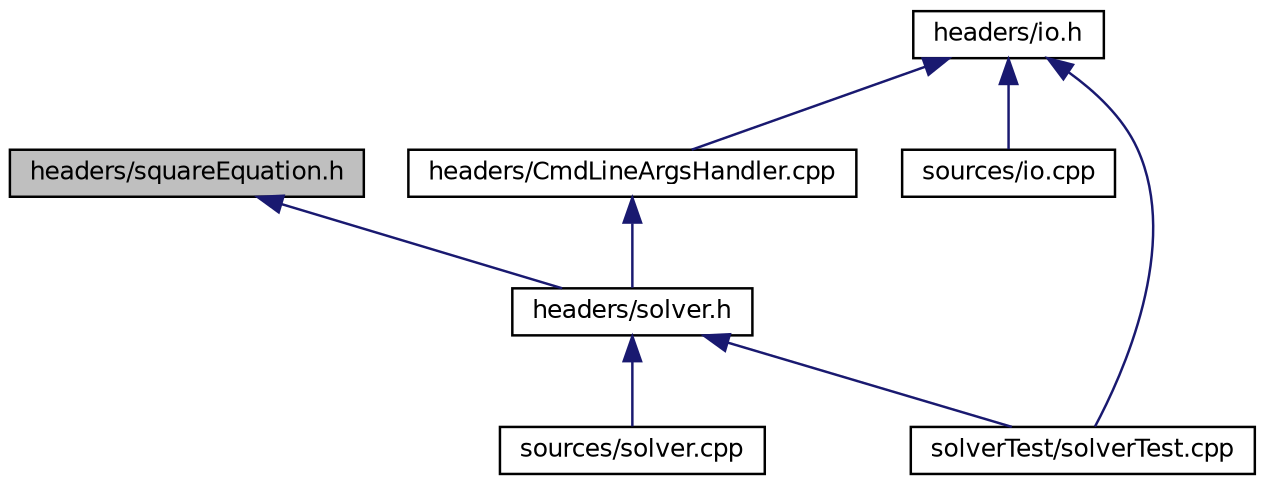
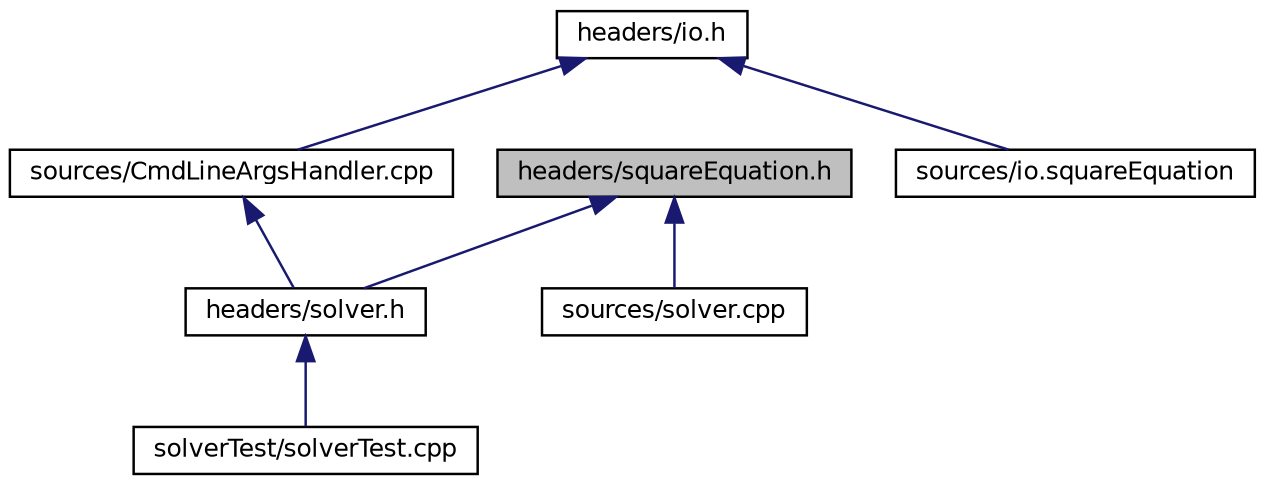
  digraph {
    node [color=black fillcolor=white fontname=Helvetica fontsize=10 shape=record style=filled]
    edge [color=midnightblue dir=back fontname=Helvetica fontsize=10 labelfontname=Helvetica labelfontsize=10 style=solid]
    n1 [fillcolor=grey75 fontcolor=black height=0.2 label="headers/squareEquation.h" width=0.4]
    n2 [height=0.2 label="headers/solver.h" width=0.4]
    n3 [height=0.2 label="headers/io.h" width=0.4]
-   n4 [height=0.2 label="headers/CmdLineArgsHandler.cpp" width=0.4]
-   n5 [height=0.2 label="sources/io.cpp" width=0.4]
+   n4 [height=0.2 label="sources/CmdLineArgsHandler.cpp" width=0.4]
+   n5 [height=0.2 label="sources/io.squareEquation" width=0.4]
    n6 [height=0.2 label="solverTest/solverTest.cpp" width=0.4]
    n7 [height=0.2 label="sources/solver.cpp" width=0.4]
    n1 -> n2
    n2 -> n6
-   n2 -> n7
+   n1 -> n7
    n3 -> n4
    n3 -> n5
-   n3 -> n6
    n4 -> n2
  }
